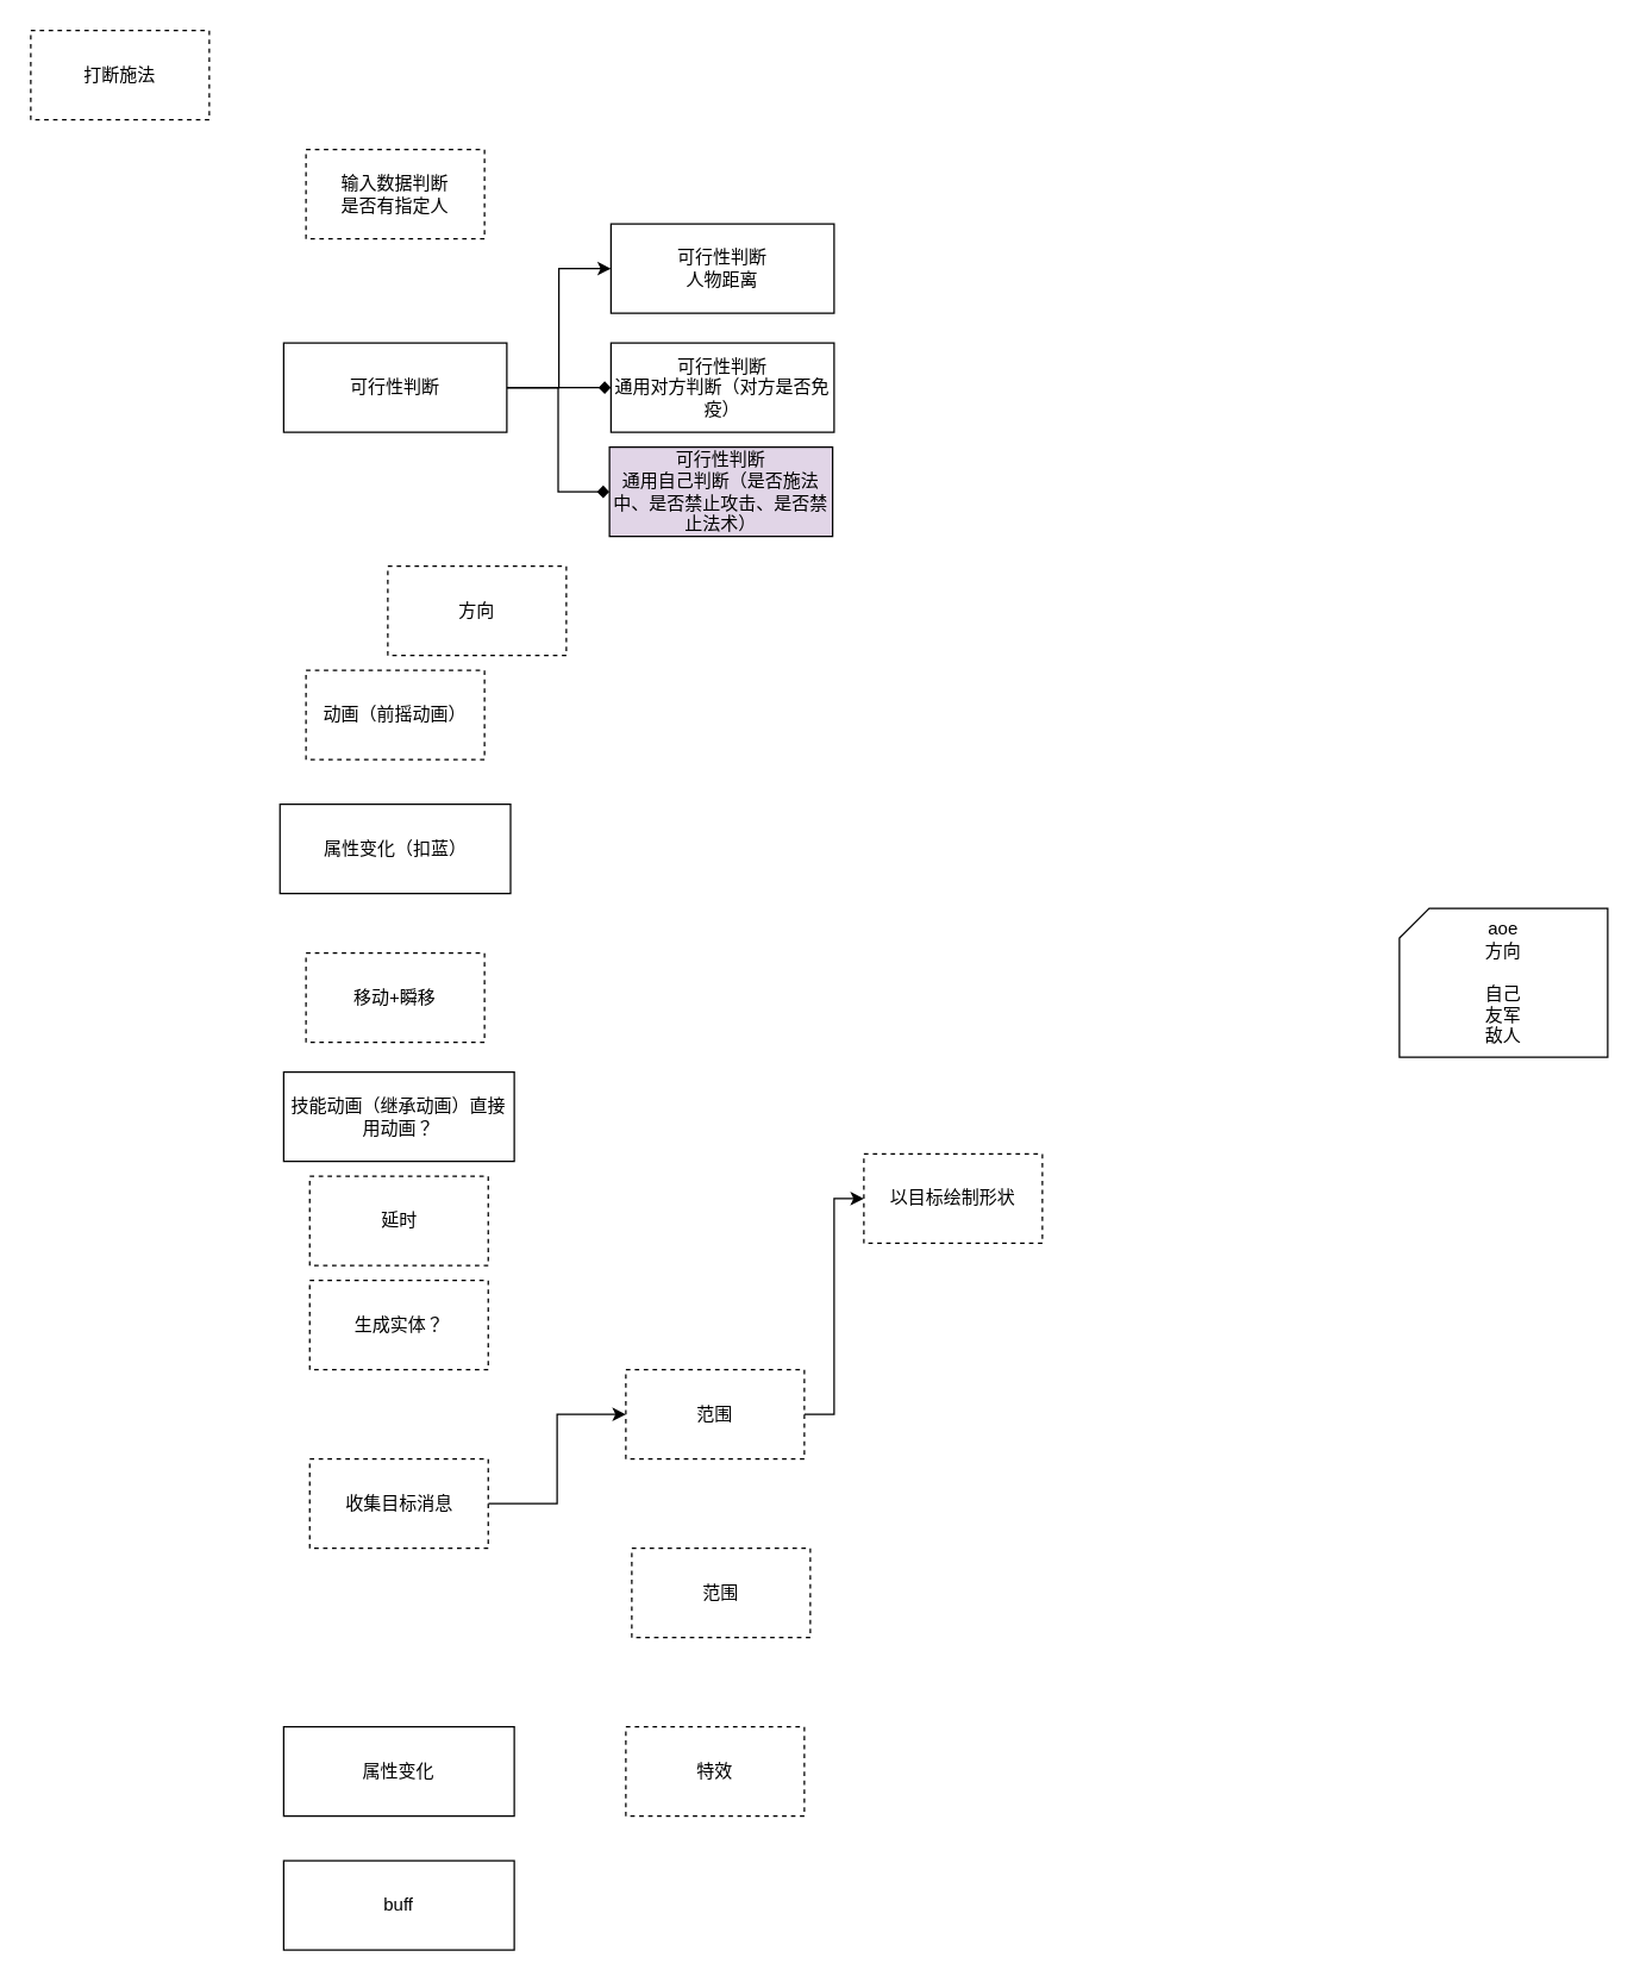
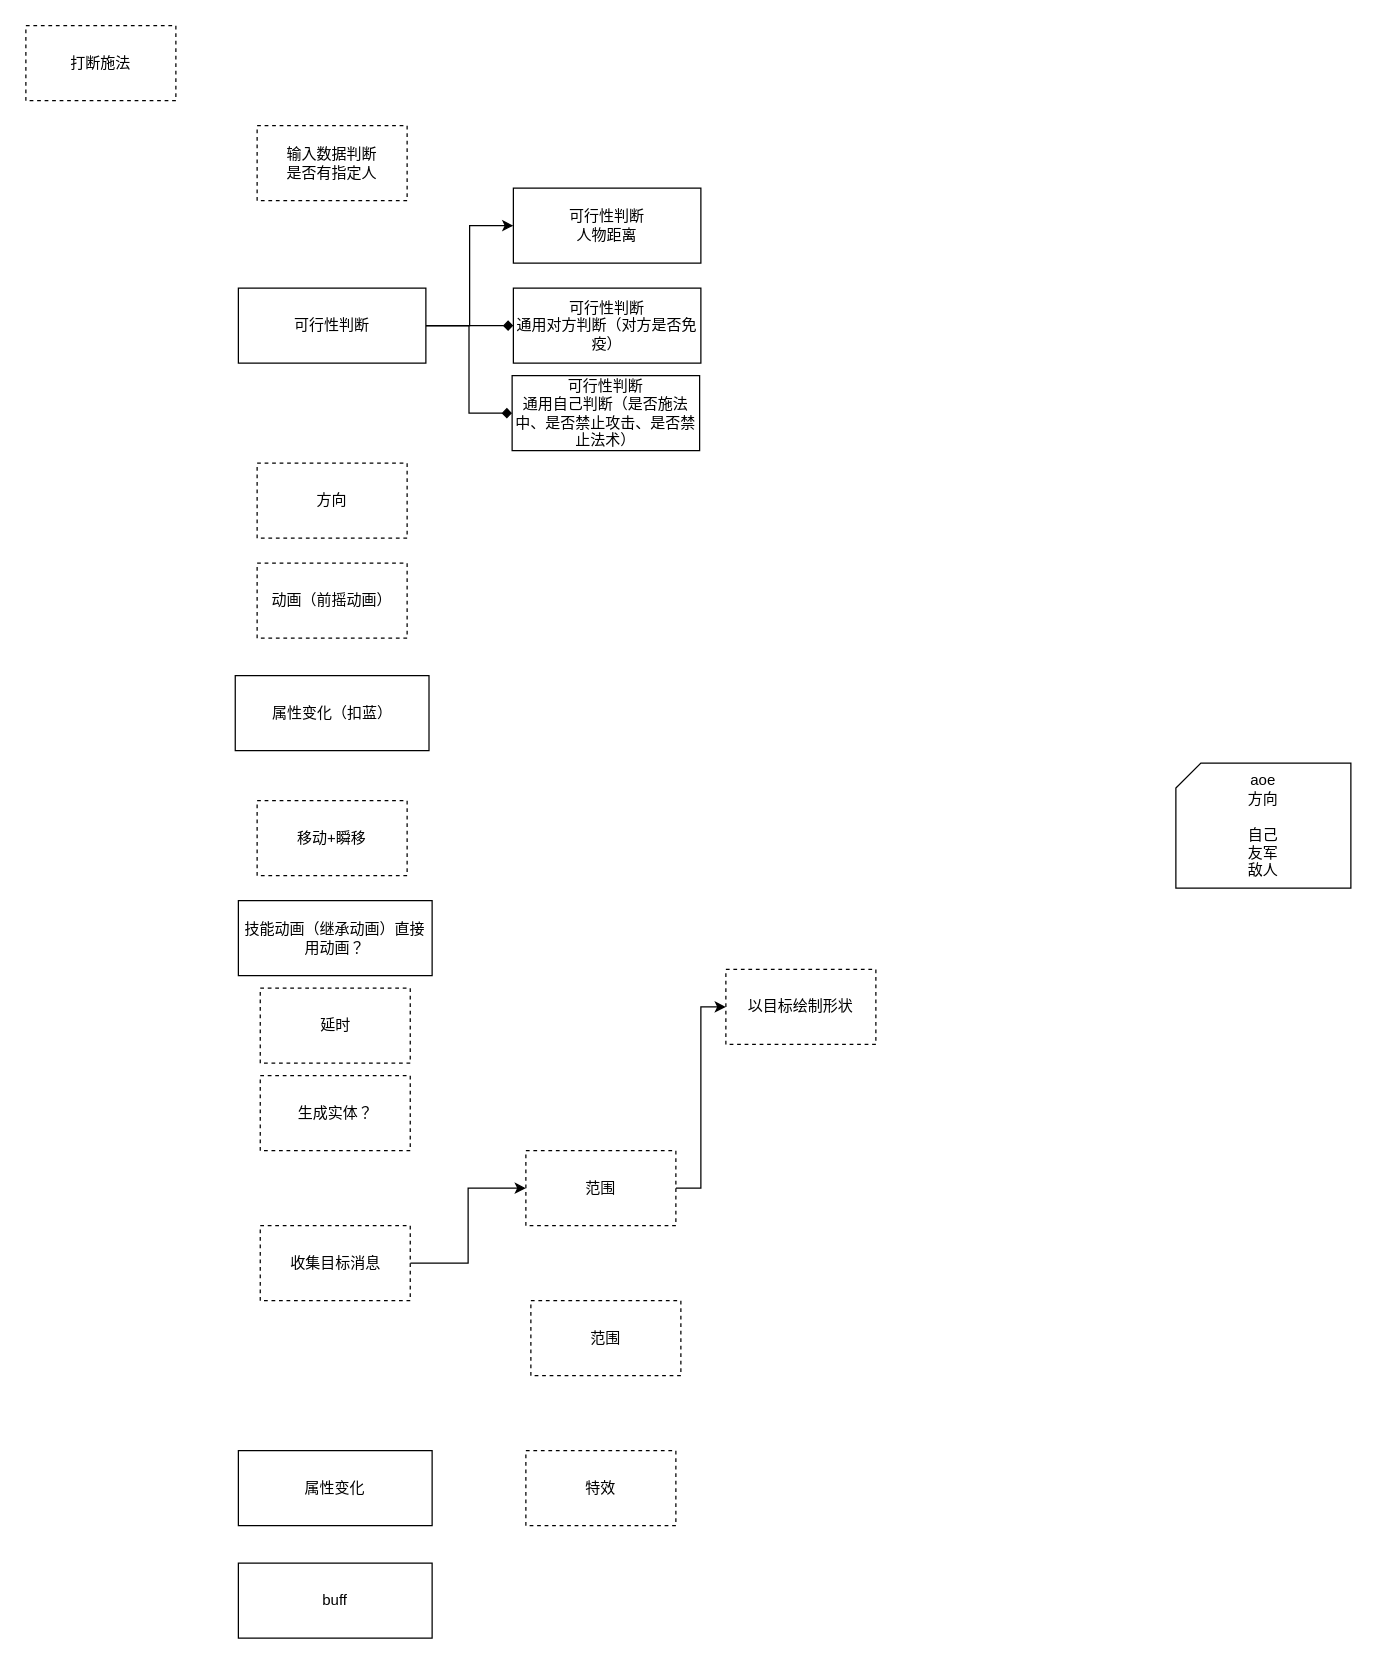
  <mxCell id="0" />
  <mxCell id="1" parent="0" />
  <mxCell id="2" style="edgeStyle=orthogonalEdgeStyle;rounded=0;orthogonalLoop=1;jettySize=auto;html=1;entryX=0;entryY=0.5;entryDx=0;entryDy=0;" parent="1" source="5" target="21" edge="1"><mxGeometry relative="1" as="geometry" /></mxCell>
  <mxCell id="3" style="edgeStyle=orthogonalEdgeStyle;rounded=0;orthogonalLoop=1;jettySize=auto;html=1;endArrow=diamond;" parent="1" source="5" target="11" edge="1"><mxGeometry relative="1" as="geometry" /></mxCell>
  <mxCell id="4" style="edgeStyle=orthogonalEdgeStyle;rounded=0;orthogonalLoop=1;jettySize=auto;html=1;entryX=0;entryY=0.5;entryDx=0;entryDy=0;endArrow=diamond;" parent="1" source="5" target="12" edge="1"><mxGeometry relative="1" as="geometry" /></mxCell>
  <mxCell id="5" value="可行性判断" style="rounded=0;whiteSpace=wrap;html=1;" parent="1" vertex="1"><mxGeometry x="190" y="230" width="150" height="60" as="geometry" /></mxCell>
  <mxCell id="6" value="动画（前摇动画）" style="whiteSpace=wrap;html=1;rounded=0;dashed=1;" parent="1" vertex="1"><mxGeometry x="205" y="450" width="120" height="60" as="geometry" /></mxCell>
  <mxCell id="7" value="&lt;div&gt;aoe&lt;/div&gt;&lt;div&gt;方向&lt;/div&gt;&lt;div&gt;&lt;br&gt;&lt;/div&gt;&lt;div&gt;自己&lt;/div&gt;&lt;div&gt;友军&lt;/div&gt;&lt;div&gt;敌人&lt;/div&gt;" style="shape=card;whiteSpace=wrap;html=1;size=20;" parent="1" vertex="1"><mxGeometry x="940" y="610" width="140" height="100" as="geometry" /></mxCell>
  <mxCell id="8" value="技能动画（继承动画）直接用动画？" style="whiteSpace=wrap;html=1;rounded=0;" parent="1" vertex="1"><mxGeometry x="190" y="720" width="155" height="60" as="geometry" /></mxCell>
  <mxCell id="9" value="输入数据判断&lt;br&gt;是否有指定人" style="whiteSpace=wrap;html=1;rounded=0;dashed=1;" parent="1" vertex="1"><mxGeometry x="205" y="100" width="120" height="60" as="geometry" /></mxCell>
- <mxCell id="10" value="方向" style="whiteSpace=wrap;html=1;rounded=0;dashed=1;" parent="1" vertex="1"><mxGeometry x="260" y="380" width="120" height="60" as="geometry" /></mxCell>
+ <mxCell id="10" value="方向" style="whiteSpace=wrap;html=1;rounded=0;dashed=1;" parent="1" vertex="1"><mxGeometry x="205" y="370" width="120" height="60" as="geometry" /></mxCell>
  <mxCell id="11" value="可行性判断&lt;br&gt;通用对方判断（对方是否免疫）" style="rounded=0;whiteSpace=wrap;html=1;" parent="1" vertex="1"><mxGeometry x="410" y="230" width="150" height="60" as="geometry" /></mxCell>
- <mxCell id="12" value="可行性判断&lt;br&gt;通用自己判断（是否施法中、是否禁止攻击、是否禁止法术）" style="rounded=0;whiteSpace=wrap;html=1;fillColor=#e1d5e7;" parent="1" vertex="1"><mxGeometry x="409" y="300" width="150" height="60" as="geometry" /></mxCell>
+ <mxCell id="12" value="可行性判断&lt;br&gt;通用自己判断（是否施法中、是否禁止攻击、是否禁止法术）" style="rounded=0;whiteSpace=wrap;html=1;" parent="1" vertex="1"><mxGeometry x="409" y="300" width="150" height="60" as="geometry" /></mxCell>
  <mxCell id="13" value="移动+瞬移" style="whiteSpace=wrap;html=1;rounded=0;dashed=1;" parent="1" vertex="1"><mxGeometry x="205" y="640" width="120" height="60" as="geometry" /></mxCell>
  <mxCell id="14" value="延时" style="whiteSpace=wrap;html=1;rounded=0;dashed=1;" parent="1" vertex="1"><mxGeometry x="207.5" y="790" width="120" height="60" as="geometry" /></mxCell>
  <mxCell id="15" value="属性变化" style="whiteSpace=wrap;html=1;rounded=0;" parent="1" vertex="1"><mxGeometry x="190" y="1160" width="155" height="60" as="geometry" /></mxCell>
  <mxCell id="16" value="生成实体？" style="whiteSpace=wrap;html=1;rounded=0;dashed=1;" parent="1" vertex="1"><mxGeometry x="207.5" y="860" width="120" height="60" as="geometry" /></mxCell>
  <mxCell id="17" value="" style="edgeStyle=orthogonalEdgeStyle;rounded=0;orthogonalLoop=1;jettySize=auto;html=1;" parent="1" source="18" target="20" edge="1"><mxGeometry relative="1" as="geometry" /></mxCell>
  <mxCell id="18" value="收集目标消息" style="whiteSpace=wrap;html=1;rounded=0;dashed=1;" parent="1" vertex="1"><mxGeometry x="207.5" y="980" width="120" height="60" as="geometry" /></mxCell>
  <mxCell id="19" style="edgeStyle=orthogonalEdgeStyle;rounded=0;orthogonalLoop=1;jettySize=auto;html=1;exitX=1;exitY=0.5;exitDx=0;exitDy=0;entryX=0;entryY=0.5;entryDx=0;entryDy=0;" parent="1" source="20" target="23" edge="1"><mxGeometry relative="1" as="geometry" /></mxCell>
  <mxCell id="20" value="范围" style="whiteSpace=wrap;html=1;rounded=0;dashed=1;" parent="1" vertex="1"><mxGeometry x="420" y="920" width="120" height="60" as="geometry" /></mxCell>
  <mxCell id="21" value="可行性判断&lt;br&gt;人物距离" style="rounded=0;whiteSpace=wrap;html=1;" parent="1" vertex="1"><mxGeometry x="410" width="150" height="60" as="geometry" y="150" /></mxCell>
  <mxCell id="22" value="范围" style="whiteSpace=wrap;html=1;rounded=0;dashed=1;" parent="1" vertex="1"><mxGeometry x="424" y="1040" width="120" height="60" as="geometry" /></mxCell>
  <mxCell id="23" value="以目标绘制形状" style="whiteSpace=wrap;html=1;rounded=0;dashed=1;" parent="1" vertex="1"><mxGeometry x="580" y="775" width="120" height="60" as="geometry" /></mxCell>
  <mxCell id="24" value="特效" style="whiteSpace=wrap;html=1;rounded=0;dashed=1;" parent="1" vertex="1"><mxGeometry x="420" y="1160" width="120" height="60" as="geometry" /></mxCell>
  <mxCell id="25" value="打断施法" style="whiteSpace=wrap;html=1;rounded=0;dashed=1;" vertex="1" parent="1"><mxGeometry x="20" y="20" width="120" height="60" as="geometry" /></mxCell>
  <mxCell id="26" value="属性变化（扣蓝）" style="whiteSpace=wrap;html=1;rounded=0;" vertex="1" parent="1"><mxGeometry x="187.5" y="540" width="155" height="60" as="geometry" /></mxCell>
  <mxCell id="27" value="buff" style="whiteSpace=wrap;html=1;rounded=0;" vertex="1" parent="1"><mxGeometry x="190" y="1250" width="155" height="60" as="geometry" /></mxCell>
